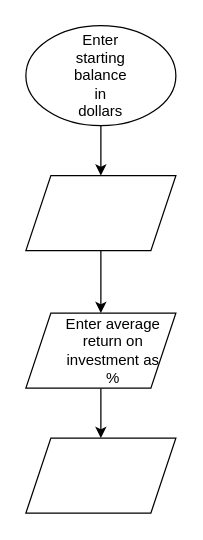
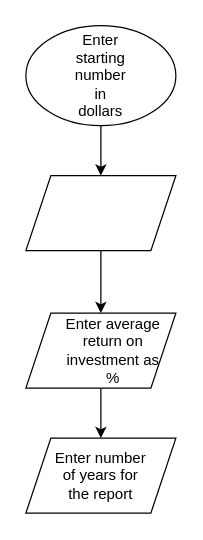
  <mxCell id="0" />
  <mxCell id="1" parent="0" />
  <mxCell id="2" value="" style="edgeStyle=orthogonalEdgeStyle;rounded=0;orthogonalLoop=1;jettySize=auto;html=1;" edge="1" parent="1" source="3" target="5"><mxGeometry relative="1" as="geometry" /></mxCell>
  <mxCell id="3" value="" style="ellipse;whiteSpace=wrap;html=1;" vertex="1" parent="1"><mxGeometry x="20" y="20" width="120" height="80" as="geometry" /></mxCell>
  <mxCell id="4" value="" style="edgeStyle=orthogonalEdgeStyle;rounded=0;orthogonalLoop=1;jettySize=auto;html=1;" edge="1" parent="1" source="5" target="7"><mxGeometry relative="1" as="geometry" /></mxCell>
  <mxCell id="5" value="" style="shape=parallelogram;perimeter=parallelogramPerimeter;whiteSpace=wrap;html=1;fixedSize=1;" vertex="1" parent="1"><mxGeometry x="20" y="140" width="120" height="60" as="geometry" /></mxCell>
  <mxCell id="6" value="" style="edgeStyle=orthogonalEdgeStyle;rounded=0;orthogonalLoop=1;jettySize=auto;html=1;" edge="1" parent="1" source="7" target="8"><mxGeometry relative="1" as="geometry" /></mxCell>
  <mxCell id="7" value="" style="shape=parallelogram;perimeter=parallelogramPerimeter;whiteSpace=wrap;html=1;fixedSize=1;" vertex="1" parent="1"><mxGeometry x="20" y="250" width="120" height="60" as="geometry" /></mxCell>
  <mxCell id="8" value="" style="shape=parallelogram;perimeter=parallelogramPerimeter;whiteSpace=wrap;html=1;fixedSize=1;" vertex="1" parent="1"><mxGeometry x="20" y="350" width="120" height="60" as="geometry" /></mxCell>
- <mxCell id="9" value="Enter starting balance in dollars" style="text;html=1;strokeColor=none;fillColor=none;align=center;verticalAlign=middle;whiteSpace=wrap;rounded=0;" vertex="1" parent="1"><mxGeometry x="60" y="50" width="40" height="20" as="geometry" /></mxCell>
+ <mxCell id="9" value="Enter starting number in dollars" style="text;html=1;strokeColor=none;fillColor=none;align=center;verticalAlign=middle;whiteSpace=wrap;rounded=0;" vertex="1" parent="1"><mxGeometry x="60" y="50" width="40" height="20" as="geometry" /></mxCell>
  <mxCell id="10" value="Enter average return on investment as %" style="text;html=1;strokeColor=none;fillColor=none;align=center;verticalAlign=middle;whiteSpace=wrap;rounded=0;" vertex="1" parent="1"><mxGeometry x="50" y="270" width="80" height="20" as="geometry" /></mxCell>
+ <mxCell id="11" value="Enter number of years for the report" style="text;html=1;strokeColor=none;fillColor=none;align=center;verticalAlign=middle;whiteSpace=wrap;rounded=0;" vertex="1" parent="1"><mxGeometry x="40" y="370" width="80" height="20" as="geometry" /></mxCell>
